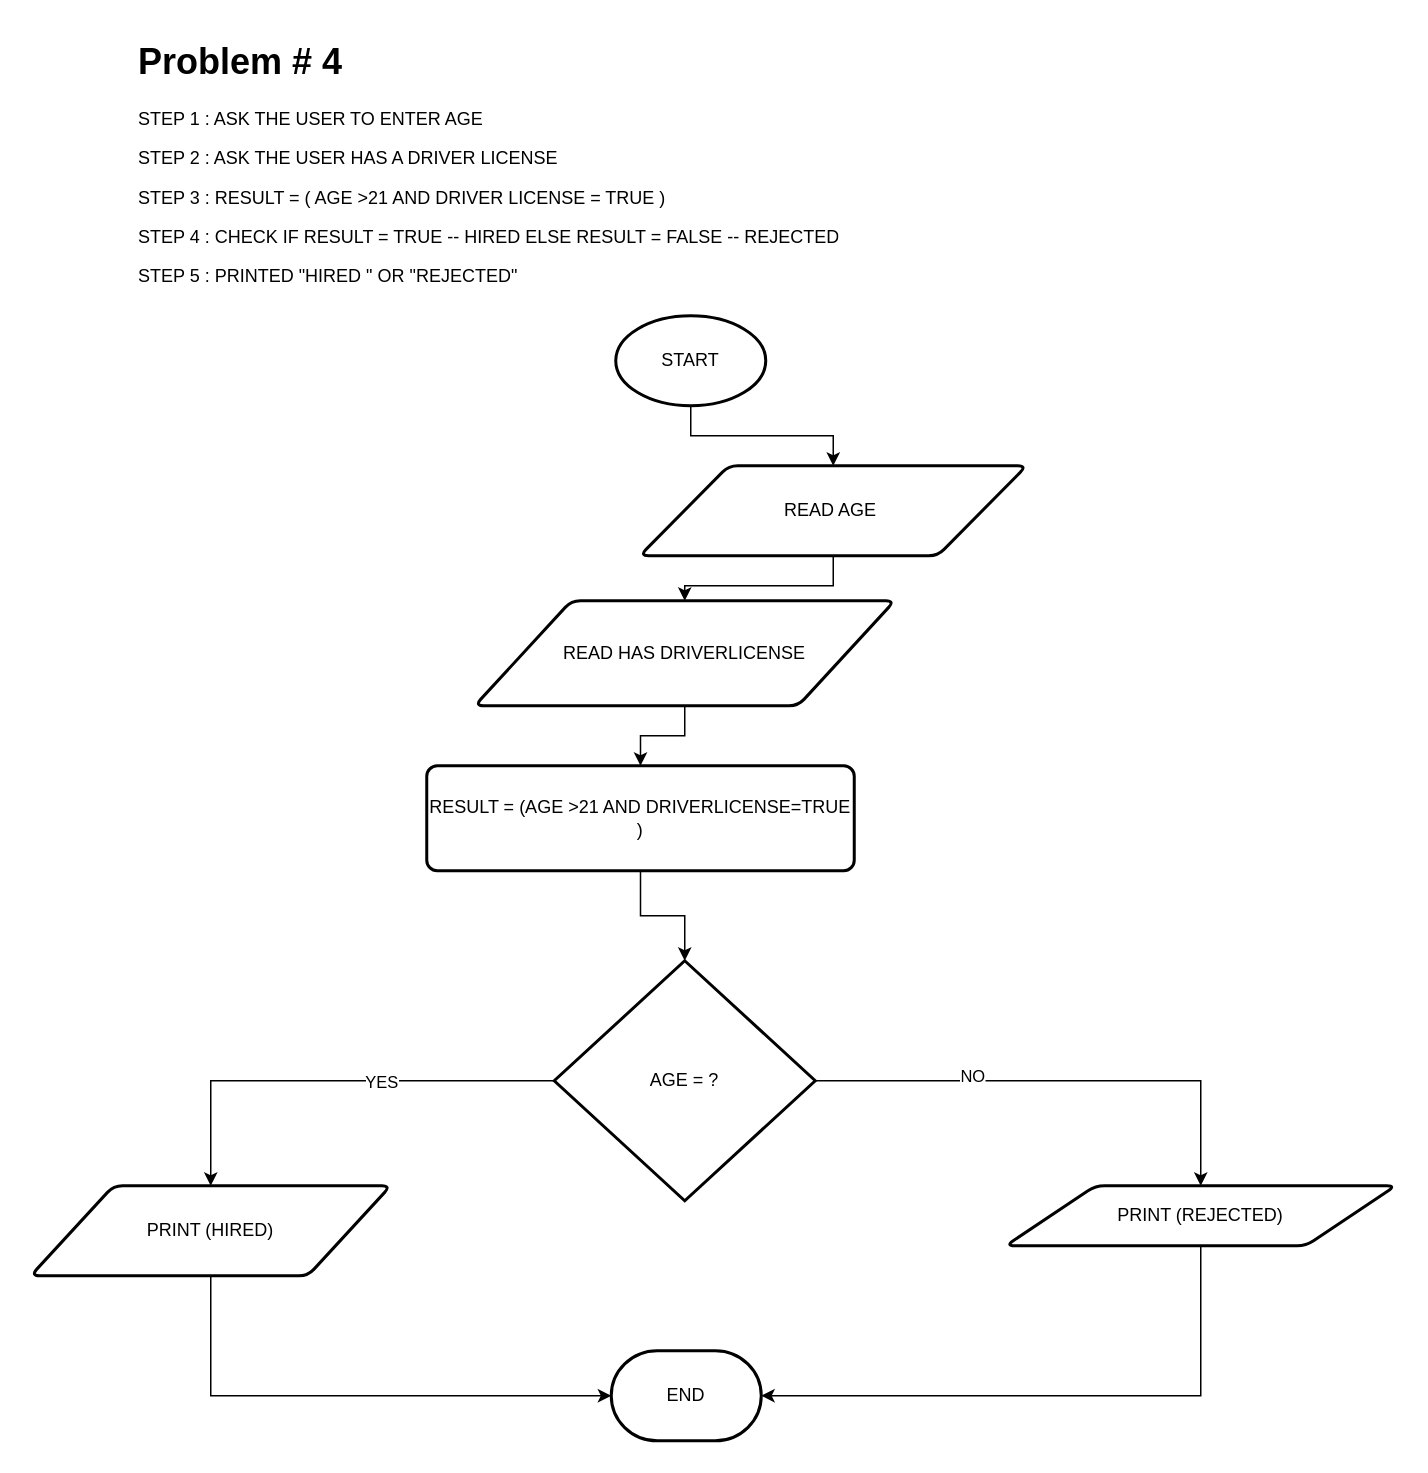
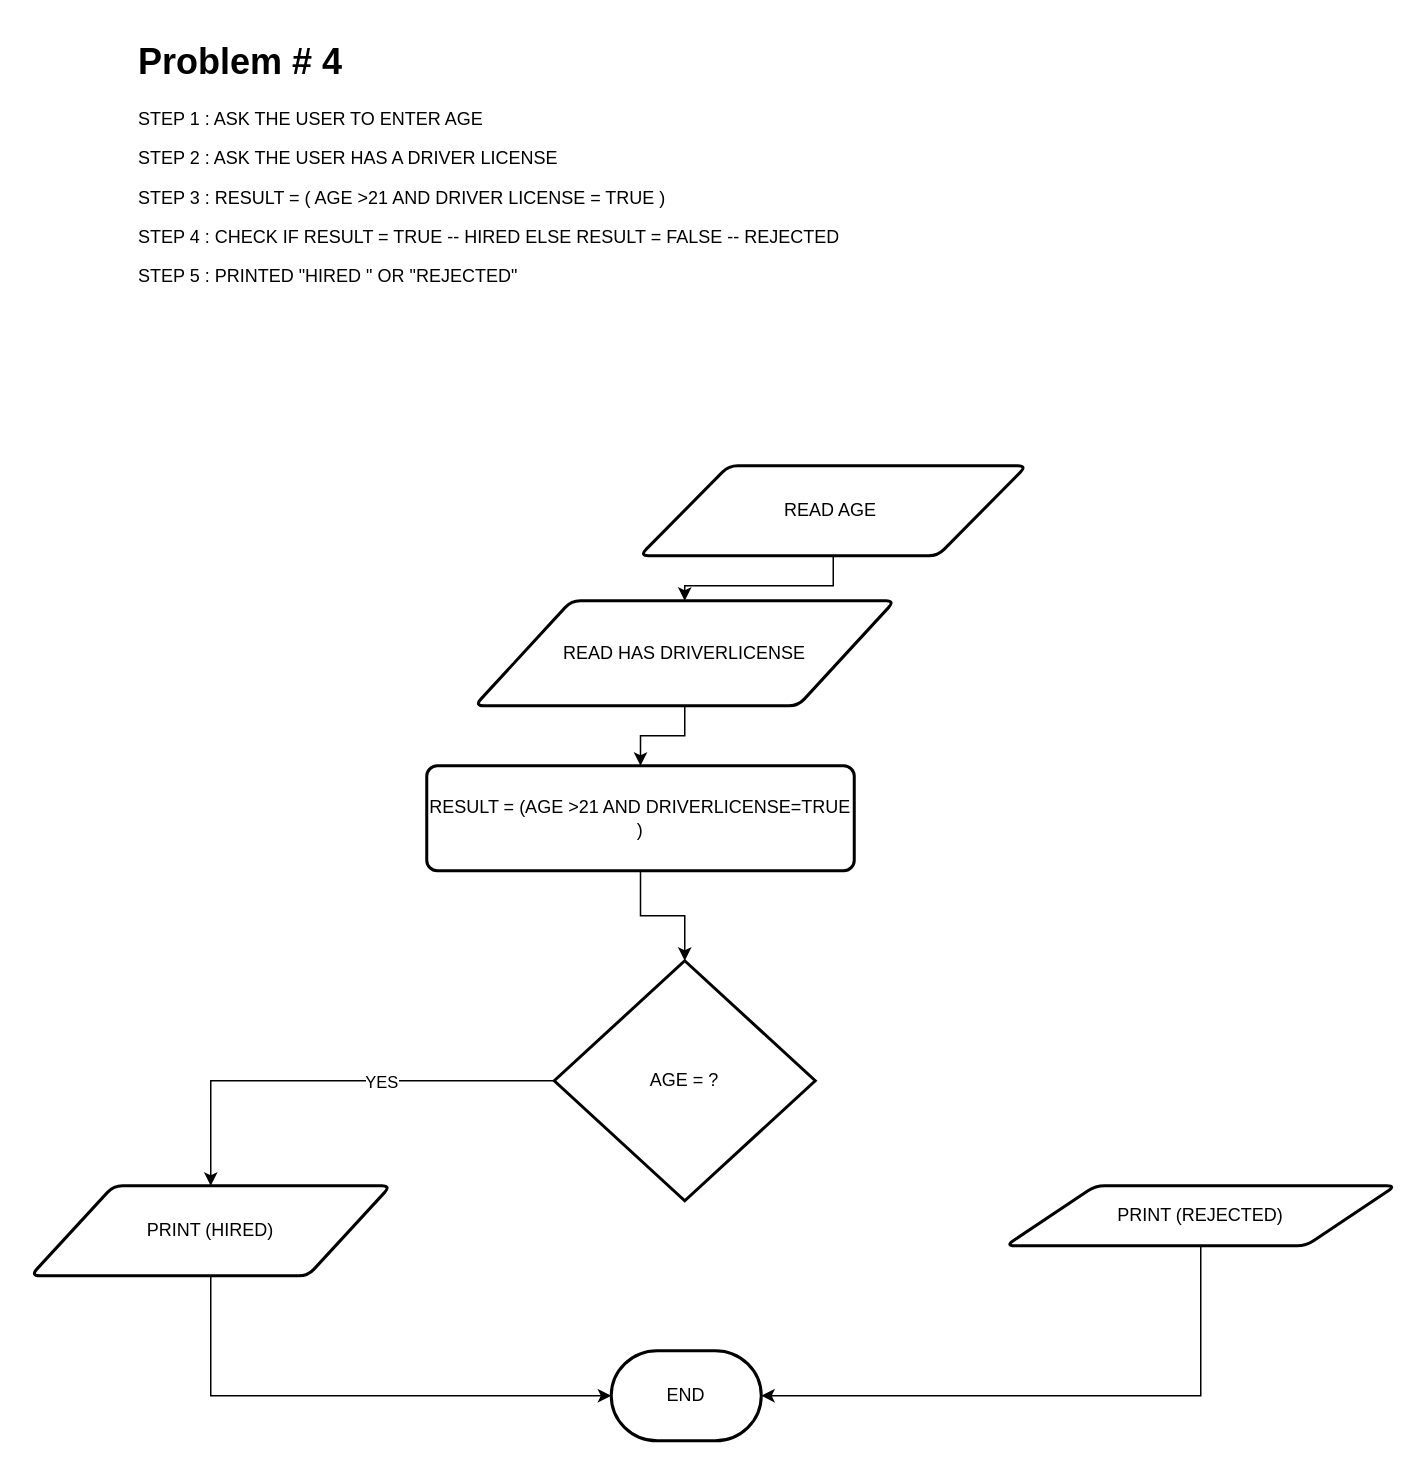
  <mxCell id="0" />
  <mxCell id="1" parent="0" />
  <mxCell id="2" value="&lt;h1 style=&quot;margin-top: 0px;&quot;&gt;Problem # 4&lt;/h1&gt;&lt;p&gt;STEP 1 : ASK THE USER TO ENTER AGE&amp;nbsp;&lt;/p&gt;&lt;p&gt;STEP 2 : ASK THE USER HAS A DRIVER LICENSE&lt;/p&gt;&lt;p&gt;STEP 3 : RESULT = ( AGE &amp;gt;21 AND DRIVER LICENSE = TRUE )&lt;/p&gt;&lt;p&gt;STEP 4 : CHECK IF RESULT = TRUE -- HIRED ELSE RESULT = FALSE -- REJECTED&lt;/p&gt;&lt;p&gt;STEP 5 : PRINTED &quot;HIRED &quot; OR &quot;REJECTED&quot;&amp;nbsp;&lt;/p&gt;" style="text;html=1;whiteSpace=wrap;overflow=hidden;rounded=0;" vertex="1" parent="1"><mxGeometry x="90" y="20" width="780" height="190" as="geometry" /></mxCell>
- <mxCell id="3" style="edgeStyle=orthogonalEdgeStyle;rounded=0;orthogonalLoop=1;jettySize=auto;html=1;exitX=0.5;exitY=1;exitDx=0;exitDy=0;exitPerimeter=0;entryX=0.5;entryY=0;entryDx=0;entryDy=0;" edge="1" parent="1" source="4" target="6"><mxGeometry relative="1" as="geometry" /></mxCell>
- <mxCell id="4" value="START" style="strokeWidth=2;html=1;shape=mxgraph.flowchart.start_1;whiteSpace=wrap;" vertex="1" parent="1"><mxGeometry x="410" y="210" width="100" height="60" as="geometry" /></mxCell>
  <mxCell id="5" style="edgeStyle=orthogonalEdgeStyle;rounded=0;orthogonalLoop=1;jettySize=auto;html=1;exitX=0.5;exitY=1;exitDx=0;exitDy=0;entryX=0.5;entryY=0;entryDx=0;entryDy=0;" edge="1" parent="1" source="6" target="8"><mxGeometry relative="1" as="geometry" /></mxCell>
  <mxCell id="6" value="READ AGE&amp;nbsp;" style="shape=parallelogram;html=1;strokeWidth=2;perimeter=parallelogramPerimeter;whiteSpace=wrap;rounded=1;arcSize=12;size=0.23;" vertex="1" parent="1"><mxGeometry x="426" y="310" width="258" height="60" as="geometry" /></mxCell>
  <mxCell id="7" style="edgeStyle=orthogonalEdgeStyle;rounded=0;orthogonalLoop=1;jettySize=auto;html=1;exitX=0.5;exitY=1;exitDx=0;exitDy=0;entryX=0.5;entryY=0;entryDx=0;entryDy=0;" edge="1" parent="1" source="8" target="9"><mxGeometry relative="1" as="geometry" /></mxCell>
  <mxCell id="8" value="READ HAS DRIVERLICENSE" style="shape=parallelogram;html=1;strokeWidth=2;perimeter=parallelogramPerimeter;whiteSpace=wrap;rounded=1;arcSize=12;size=0.23;" vertex="1" parent="1"><mxGeometry x="316" y="400" width="280" height="70" as="geometry" /></mxCell>
  <mxCell id="9" value="RESULT = (AGE &amp;gt;21 AND DRIVERLICENSE=TRUE )" style="rounded=1;whiteSpace=wrap;html=1;absoluteArcSize=1;arcSize=14;strokeWidth=2;" vertex="1" parent="1"><mxGeometry x="284" y="510" width="285" height="70" as="geometry" /></mxCell>
- <mxCell id="10" style="edgeStyle=orthogonalEdgeStyle;rounded=0;orthogonalLoop=1;jettySize=auto;html=1;exitX=1;exitY=0.5;exitDx=0;exitDy=0;exitPerimeter=0;entryX=0.5;entryY=0;entryDx=0;entryDy=0;" edge="1" parent="1" source="14" target="16"><mxGeometry relative="1" as="geometry" /></mxCell>
- <mxCell id="11" value="NO" style="edgeLabel;html=1;align=center;verticalAlign=middle;resizable=0;points=[];" vertex="1" connectable="0" parent="10"><mxGeometry x="-0.361" y="4" relative="1" as="geometry"><mxPoint as="offset" /></mxGeometry></mxCell>
  <mxCell id="12" style="edgeStyle=orthogonalEdgeStyle;rounded=0;orthogonalLoop=1;jettySize=auto;html=1;exitX=0;exitY=0.5;exitDx=0;exitDy=0;exitPerimeter=0;entryX=0.5;entryY=0;entryDx=0;entryDy=0;" edge="1" parent="1" source="14" target="15"><mxGeometry relative="1" as="geometry" /></mxCell>
  <mxCell id="13" value="YES" style="edgeLabel;html=1;align=center;verticalAlign=middle;resizable=0;points=[];" vertex="1" connectable="0" parent="12"><mxGeometry x="-0.225" relative="1" as="geometry"><mxPoint as="offset" /></mxGeometry></mxCell>
  <mxCell id="14" value="AGE = ?" style="strokeWidth=2;html=1;shape=mxgraph.flowchart.decision;whiteSpace=wrap;" vertex="1" parent="1"><mxGeometry x="369" y="640" width="174" height="160" as="geometry" /></mxCell>
  <mxCell id="15" value="PRINT (HIRED)" style="shape=parallelogram;html=1;strokeWidth=2;perimeter=parallelogramPerimeter;whiteSpace=wrap;rounded=1;arcSize=12;size=0.23;" vertex="1" parent="1"><mxGeometry x="20" y="790" width="240" height="60" as="geometry" /></mxCell>
  <mxCell id="16" value="PRINT (REJECTED)" style="shape=parallelogram;html=1;strokeWidth=2;perimeter=parallelogramPerimeter;whiteSpace=wrap;rounded=1;arcSize=12;size=0.23;" vertex="1" parent="1"><mxGeometry x="670" y="790" width="260" height="40" as="geometry" /></mxCell>
  <mxCell id="17" value="END" style="strokeWidth=2;html=1;shape=mxgraph.flowchart.terminator;whiteSpace=wrap;" vertex="1" parent="1"><mxGeometry x="407" y="900" width="100" height="60" as="geometry" /></mxCell>
  <mxCell id="18" style="edgeStyle=orthogonalEdgeStyle;rounded=0;orthogonalLoop=1;jettySize=auto;html=1;exitX=0.5;exitY=1;exitDx=0;exitDy=0;entryX=0;entryY=0.5;entryDx=0;entryDy=0;entryPerimeter=0;" edge="1" parent="1" source="15" target="17"><mxGeometry relative="1" as="geometry" /></mxCell>
  <mxCell id="19" style="edgeStyle=orthogonalEdgeStyle;rounded=0;orthogonalLoop=1;jettySize=auto;html=1;exitX=0.5;exitY=1;exitDx=0;exitDy=0;entryX=1;entryY=0.5;entryDx=0;entryDy=0;entryPerimeter=0;" edge="1" parent="1" source="16" target="17"><mxGeometry relative="1" as="geometry" /></mxCell>
  <mxCell id="20" style="edgeStyle=orthogonalEdgeStyle;rounded=0;orthogonalLoop=1;jettySize=auto;html=1;exitX=0.5;exitY=1;exitDx=0;exitDy=0;entryX=0.5;entryY=0;entryDx=0;entryDy=0;entryPerimeter=0;" edge="1" parent="1" source="9" target="14"><mxGeometry relative="1" as="geometry" /></mxCell>
